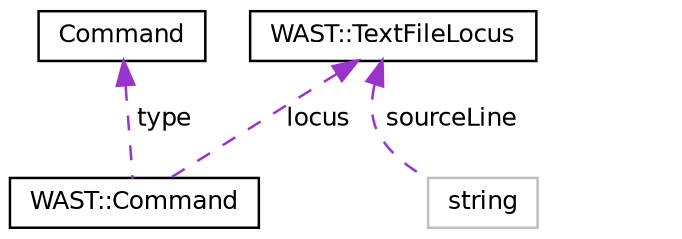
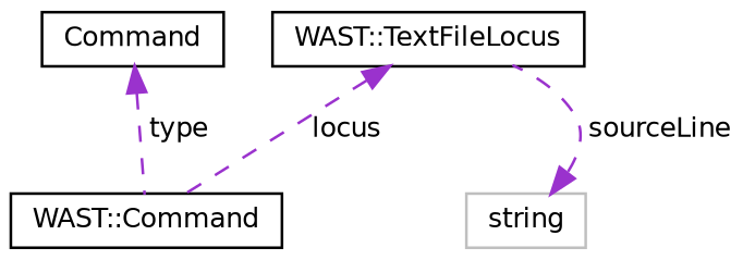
  digraph {
    fontname="DejaVu Sans"
    node [color=black fillcolor=white fontname="DejaVu Sans" fontsize=10 shape=record style=filled]
    edge [color=darkorchid3 dir=back fontname="DejaVu Sans" fontsize=10 labelfontname=Helvetica labelfontsize=10 style=dashed]
    n1 [height=0.2 label="WAST::Command" width=0.4]
    n2 [height=0.2 label=Command width=0.4]
    n3 [height=0.2 label="WAST::TextFileLocus" width=0.4]
    n4 [color=grey75 height=0.2 label=string width=0.4]
    n2 -> n1 [label=" type"]
    n3 -> n1 [label=" locus"]
-   n3 -> n4 [label=" sourceLine"]
+   n4 -> n3 [label=" sourceLine"]
  }
